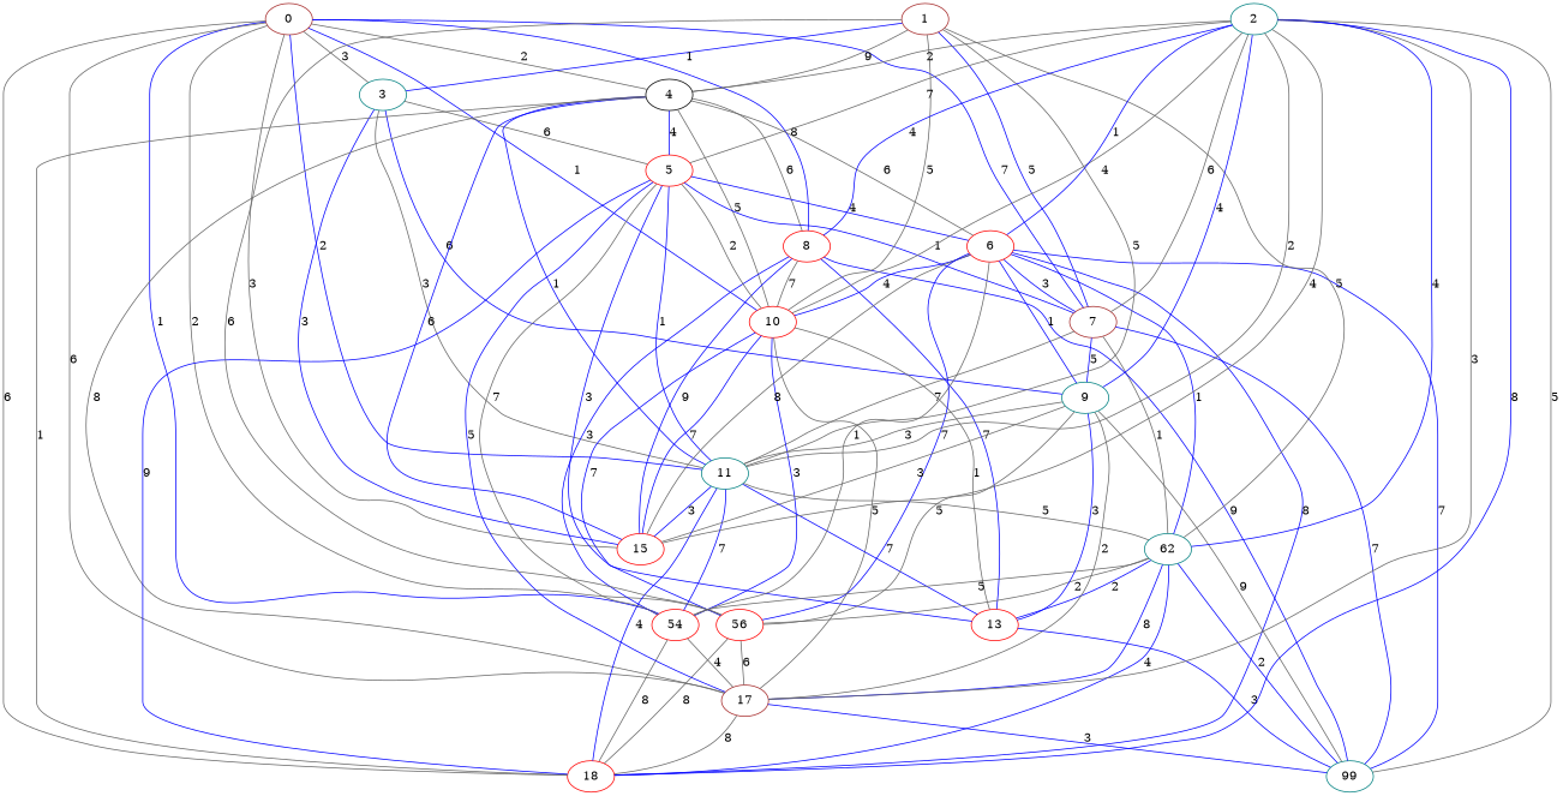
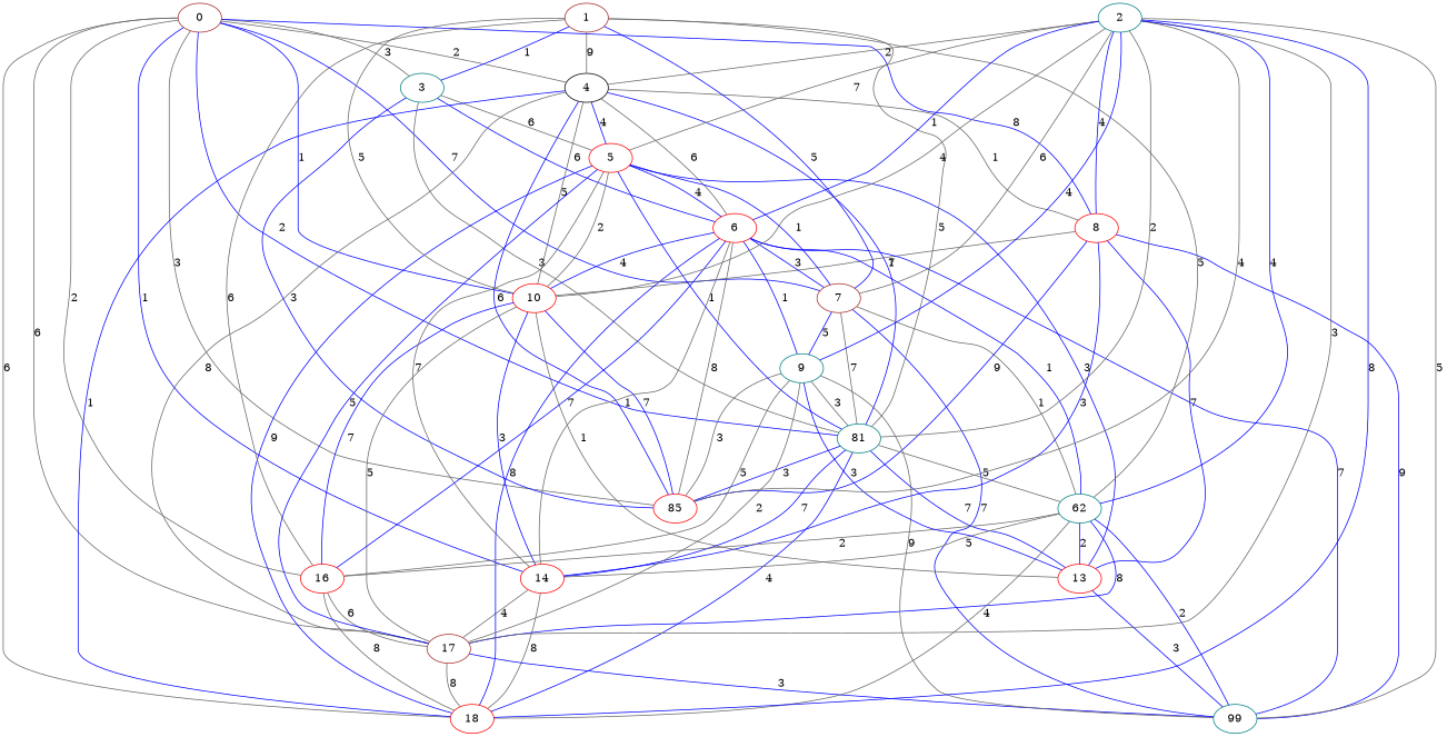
  graph {
    node [color=red]
    edge [color=blue]
    0 [color=brown]
    3 [color=teal]
    4 [color=black]
    7 [color=brown]
    8
    10
-   11 [color=teal]
-   14 [label=54]
-   15
-   16 [label=56]
+   11 [color=teal label=81]
+   14
+   15 [label=85]
+   16
    17 [color=brown]
    18
    5
    6
    n15 [color=teal label=62]
    9 [color=teal]
    n17 [color=teal label=99]
    13
    1 [color=brown]
    2 [color=teal]
    0 -- 3 [color=gray40 label=3]
    0 -- 4 [color=gray40 label=2]
    0 -- 7 [label=7]
    0 -- 8 [label=8]
    0 -- 10 [label=1]
    0 -- 11 [label=2]
    0 -- 14 [label=1]
    0 -- 15 [color=gray40 label=3]
    0 -- 16 [color=gray40 label=2]
    0 -- 17 [color=gray40 label=6]
    0 -- 18 [color=gray40 label=6]
    3 -- 11 [color=gray40 label=3]
    3 -- 15 [label=3]
    3 -- 5 [color=gray40 label=6]
-   3 -- 9 [label=6]
-   4 -- 8 [color=gray40 label=6]
+   3 -- 6 [label=6]
+   4 -- 8 [color=gray40 label=1]
    4 -- 10 [color=gray40 label=5]
    4 -- 11 [label=1]
    4 -- 15 [label=6]
    4 -- 17 [color=gray40 label=8]
-   4 -- 18 [color=gray40 label=1]
+   4 -- 18 [label=1]
    4 -- 5 [label=4]
    4 -- 6 [color=gray40 label=6]
    7 -- 11 [color=gray40 label=7]
    7 -- n15 [color=gray40 label=1]
    7 -- 9 [label=5]
    7 -- n17 [label=7]
    8 -- 10 [color=gray40 label=7]
    8 -- 14 [label=3]
    8 -- 15 [label=9]
    8 -- n17 [label=9]
    8 -- 13 [label=7]
    10 -- 14 [label=3]
    10 -- 15 [label=7]
    10 -- 16 [label=7]
    10 -- 17 [color=gray40 label=5]
    10 -- 13 [color=gray40 label=1]
    11 -- 14 [label=7]
    11 -- 15 [label=3]
    11 -- 18 [label=4]
    11 -- n15 [color=gray40 label=5]
    11 -- 13 [label=7]
    14 -- 17 [color=gray40 label=4]
    14 -- 18 [color=gray40 label=8]
    16 -- 17 [color=gray40 label=6]
    16 -- 18 [color=gray40 label=8]
    17 -- 18 [color=gray40 label=8]
    17 -- n17 [label=3]
    5 -- 7 [label=1]
    5 -- 10 [color=gray40 label=2]
    5 -- 11 [label=1]
    5 -- 14 [color=gray40 label=7]
    5 -- 17 [label=5]
    5 -- 18 [label=9]
    5 -- 6 [label=4]
    5 -- 13 [label=3]
    6 -- 7 [label=3]
    6 -- 10 [label=4]
    6 -- 14 [color=gray40 label=1]
    6 -- 15 [color=gray40 label=8]
    6 -- 16 [label=7]
    6 -- 18 [label=8]
    6 -- n15 [label=1]
    6 -- 9 [label=1]
    6 -- n17 [label=7]
    n15 -- 14 [color=gray40 label=5]
    n15 -- 16 [color=gray40 label=2]
    n15 -- 17 [label=8]
-   n15 -- 18 [label=4]
+   n15 -- 18 [color=gray40 label=4]
    n15 -- n17 [label=2]
    n15 -- 13 [label=2]
    9 -- 11 [color=gray40 label=3]
    9 -- 15 [color=gray40 label=3]
    9 -- 16 [color=gray40 label=5]
    9 -- 17 [color=gray40 label=2]
    9 -- n17 [color=gray40 label=9]
    9 -- 13 [label=3]
    13 -- n17 [label=3]
    1 -- 3 [label=1]
    1 -- 4 [color=gray40 label=9]
    1 -- 7 [label=5]
    1 -- 10 [color=gray40 label=5]
    1 -- 11 [color=gray40 label=5]
    1 -- 16 [color=gray40 label=6]
    1 -- n15 [color=gray40 label=5]
    2 -- 4 [color=gray40 label=2]
    2 -- 7 [color=gray40 label=6]
    2 -- 8 [label=4]
    2 -- 10 [color=gray40 label=4]
    2 -- 11 [color=gray40 label=2]
    2 -- 15 [color=gray40 label=4]
    2 -- 17 [color=gray40 label=3]
    2 -- 18 [label=8]
    2 -- 5 [color=gray40 label=7]
    2 -- 6 [label=1]
    2 -- n15 [label=4]
    2 -- 9 [label=4]
    2 -- n17 [color=gray40 label=5]
  }
